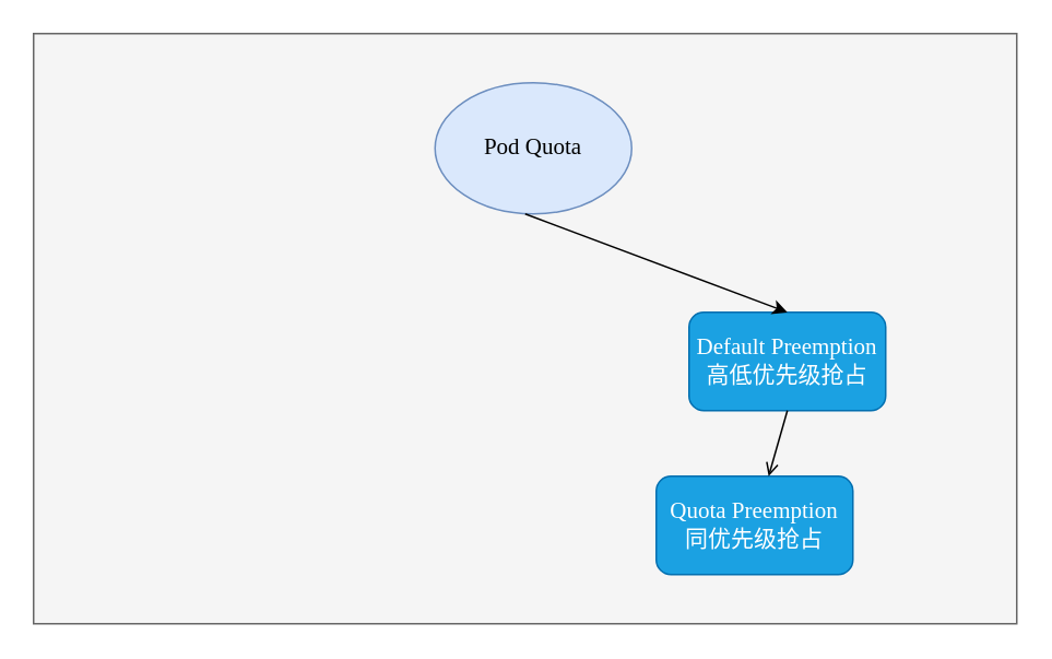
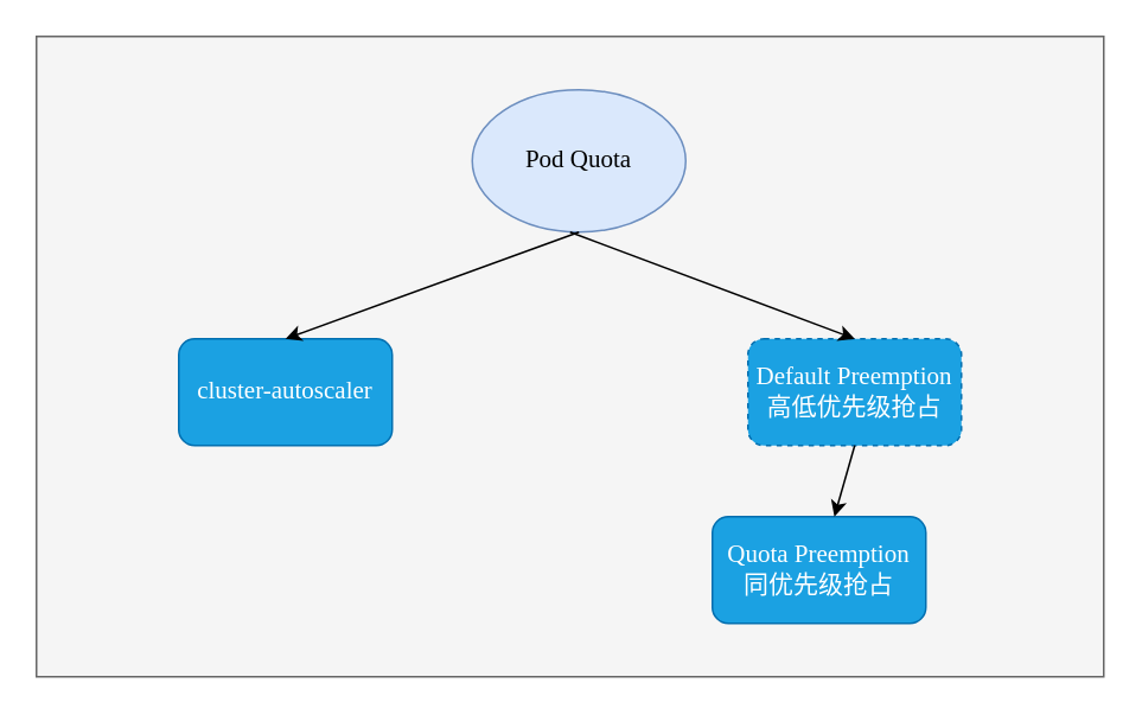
  <mxCell id="0" />
  <mxCell id="1" parent="0" />
  <mxCell id="2" value="" style="rounded=0;whiteSpace=wrap;html=1;fillColor=#f5f5f5;fontColor=#333333;strokeColor=#666666;" vertex="1" parent="1"><mxGeometry x="20" y="20" width="600" height="360" as="geometry" /></mxCell>
  <mxCell id="3" value="&lt;font style=&quot;font-size: 14px;&quot; face=&quot;Times New Roman&quot;&gt;Pod Quota&lt;/font&gt;" style="ellipse;whiteSpace=wrap;html=1;fillColor=#dae8fc;strokeColor=#6c8ebf;" vertex="1" parent="1"><mxGeometry x="265" y="50" width="120" height="80" as="geometry" /></mxCell>
- <mxCell id="5" value="Default Preemption&lt;br&gt;高低优先级抢占" style="rounded=1;whiteSpace=wrap;html=1;fontFamily=Times New Roman;fontSize=14;fontColor=#ffffff;fillColor=#1ba1e2;strokeColor=#006EAF;" vertex="1" parent="1"><mxGeometry x="420" y="190" width="120" height="60" as="geometry" /></mxCell>
+ <mxCell id="4" value="&lt;font face=&quot;Times New Roman&quot; style=&quot;font-size: 14px;&quot;&gt;cluster-autoscaler&lt;/font&gt;" style="rounded=1;whiteSpace=wrap;html=1;fillColor=#1ba1e2;strokeColor=#006EAF;fontColor=#ffffff;" vertex="1" parent="1"><mxGeometry x="100" y="190" width="120" height="60" as="geometry" /></mxCell>
+ <mxCell id="5" value="Default Preemption&lt;br&gt;高低优先级抢占" style="rounded=1;whiteSpace=wrap;html=1;fontFamily=Times New Roman;fontSize=14;fontColor=#ffffff;fillColor=#1ba1e2;strokeColor=#006EAF;dashed=1;" vertex="1" parent="1"><mxGeometry x="420" y="190" width="120" height="60" as="geometry" /></mxCell>
  <mxCell id="6" value="Quota Preemption&lt;br&gt;同优先级抢占" style="rounded=1;whiteSpace=wrap;html=1;fontFamily=Times New Roman;fontSize=14;fontColor=#ffffff;fillColor=#1ba1e2;strokeColor=#006EAF;" vertex="1" parent="1"><mxGeometry x="400" y="290" width="120" height="60" as="geometry" /></mxCell>
+ <mxCell id="7" value="" style="endArrow=classic;html=1;rounded=0;fontFamily=Times New Roman;fontSize=14;fontColor=#000000;exitX=0.5;exitY=1;exitDx=0;exitDy=0;entryX=0.5;entryY=0;entryDx=0;entryDy=0;" edge="1" parent="1" source="3" target="4"><mxGeometry width="50" height="50" relative="1" as="geometry"><mxPoint x="300" y="210" as="sourcePoint" /><mxPoint x="350" y="160" as="targetPoint" /></mxGeometry></mxCell>
  <mxCell id="8" value="" style="endArrow=classic;html=1;rounded=0;fontFamily=Times New Roman;fontSize=14;fontColor=#000000;entryX=0.5;entryY=0;entryDx=0;entryDy=0;" edge="1" parent="1" target="5"><mxGeometry width="50" height="50" relative="1" as="geometry"><mxPoint x="320" y="130" as="sourcePoint" /><mxPoint x="350" y="160" as="targetPoint" /></mxGeometry></mxCell>
- <mxCell id="9" value="" style="endArrow=open;html=1;rounded=0;fontFamily=Times New Roman;fontSize=14;fontColor=#000000;exitX=0.5;exitY=1;exitDx=0;exitDy=0;" edge="1" parent="1" source="5" target="6"><mxGeometry width="50" height="50" relative="1" as="geometry"><mxPoint x="300" y="230" as="sourcePoint" /><mxPoint x="350" y="180" as="targetPoint" /></mxGeometry></mxCell>
+ <mxCell id="9" value="" style="endArrow=classic;html=1;rounded=0;fontFamily=Times New Roman;fontSize=14;fontColor=#000000;exitX=0.5;exitY=1;exitDx=0;exitDy=0;" edge="1" parent="1" source="5" target="6"><mxGeometry width="50" height="50" relative="1" as="geometry"><mxPoint x="300" y="230" as="sourcePoint" /><mxPoint x="350" y="180" as="targetPoint" /></mxGeometry></mxCell>
